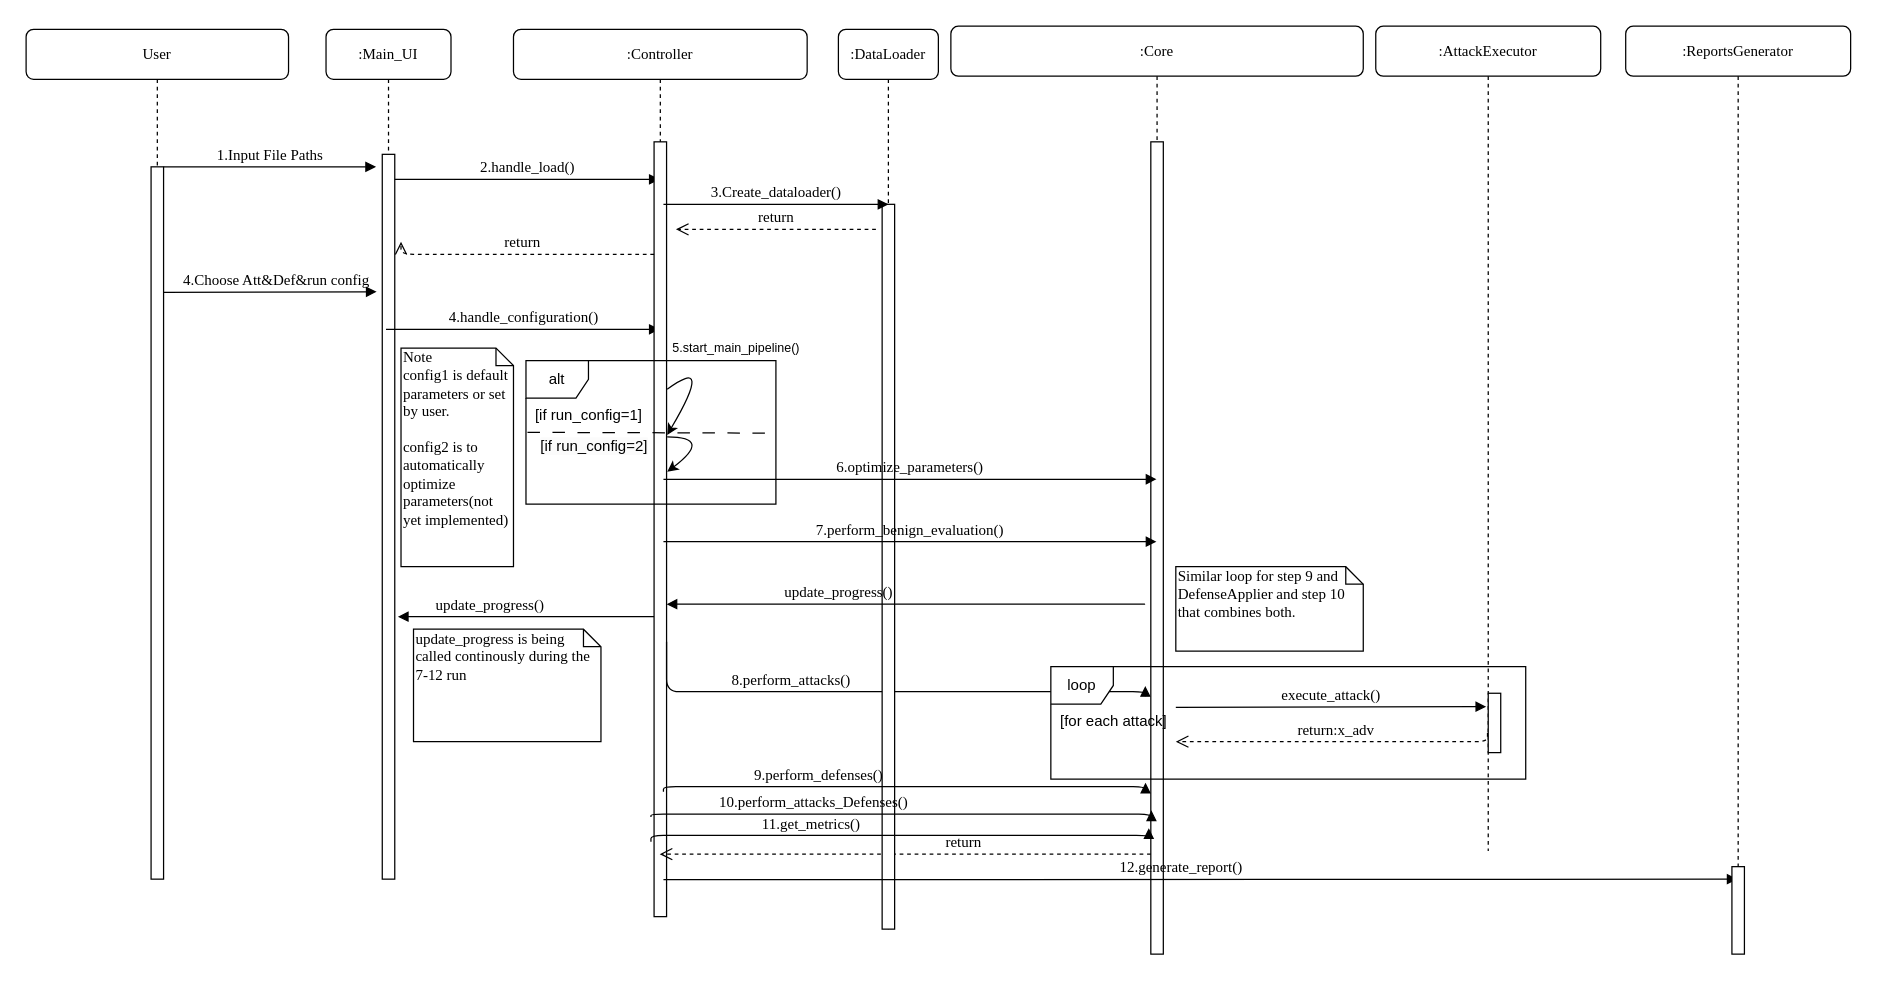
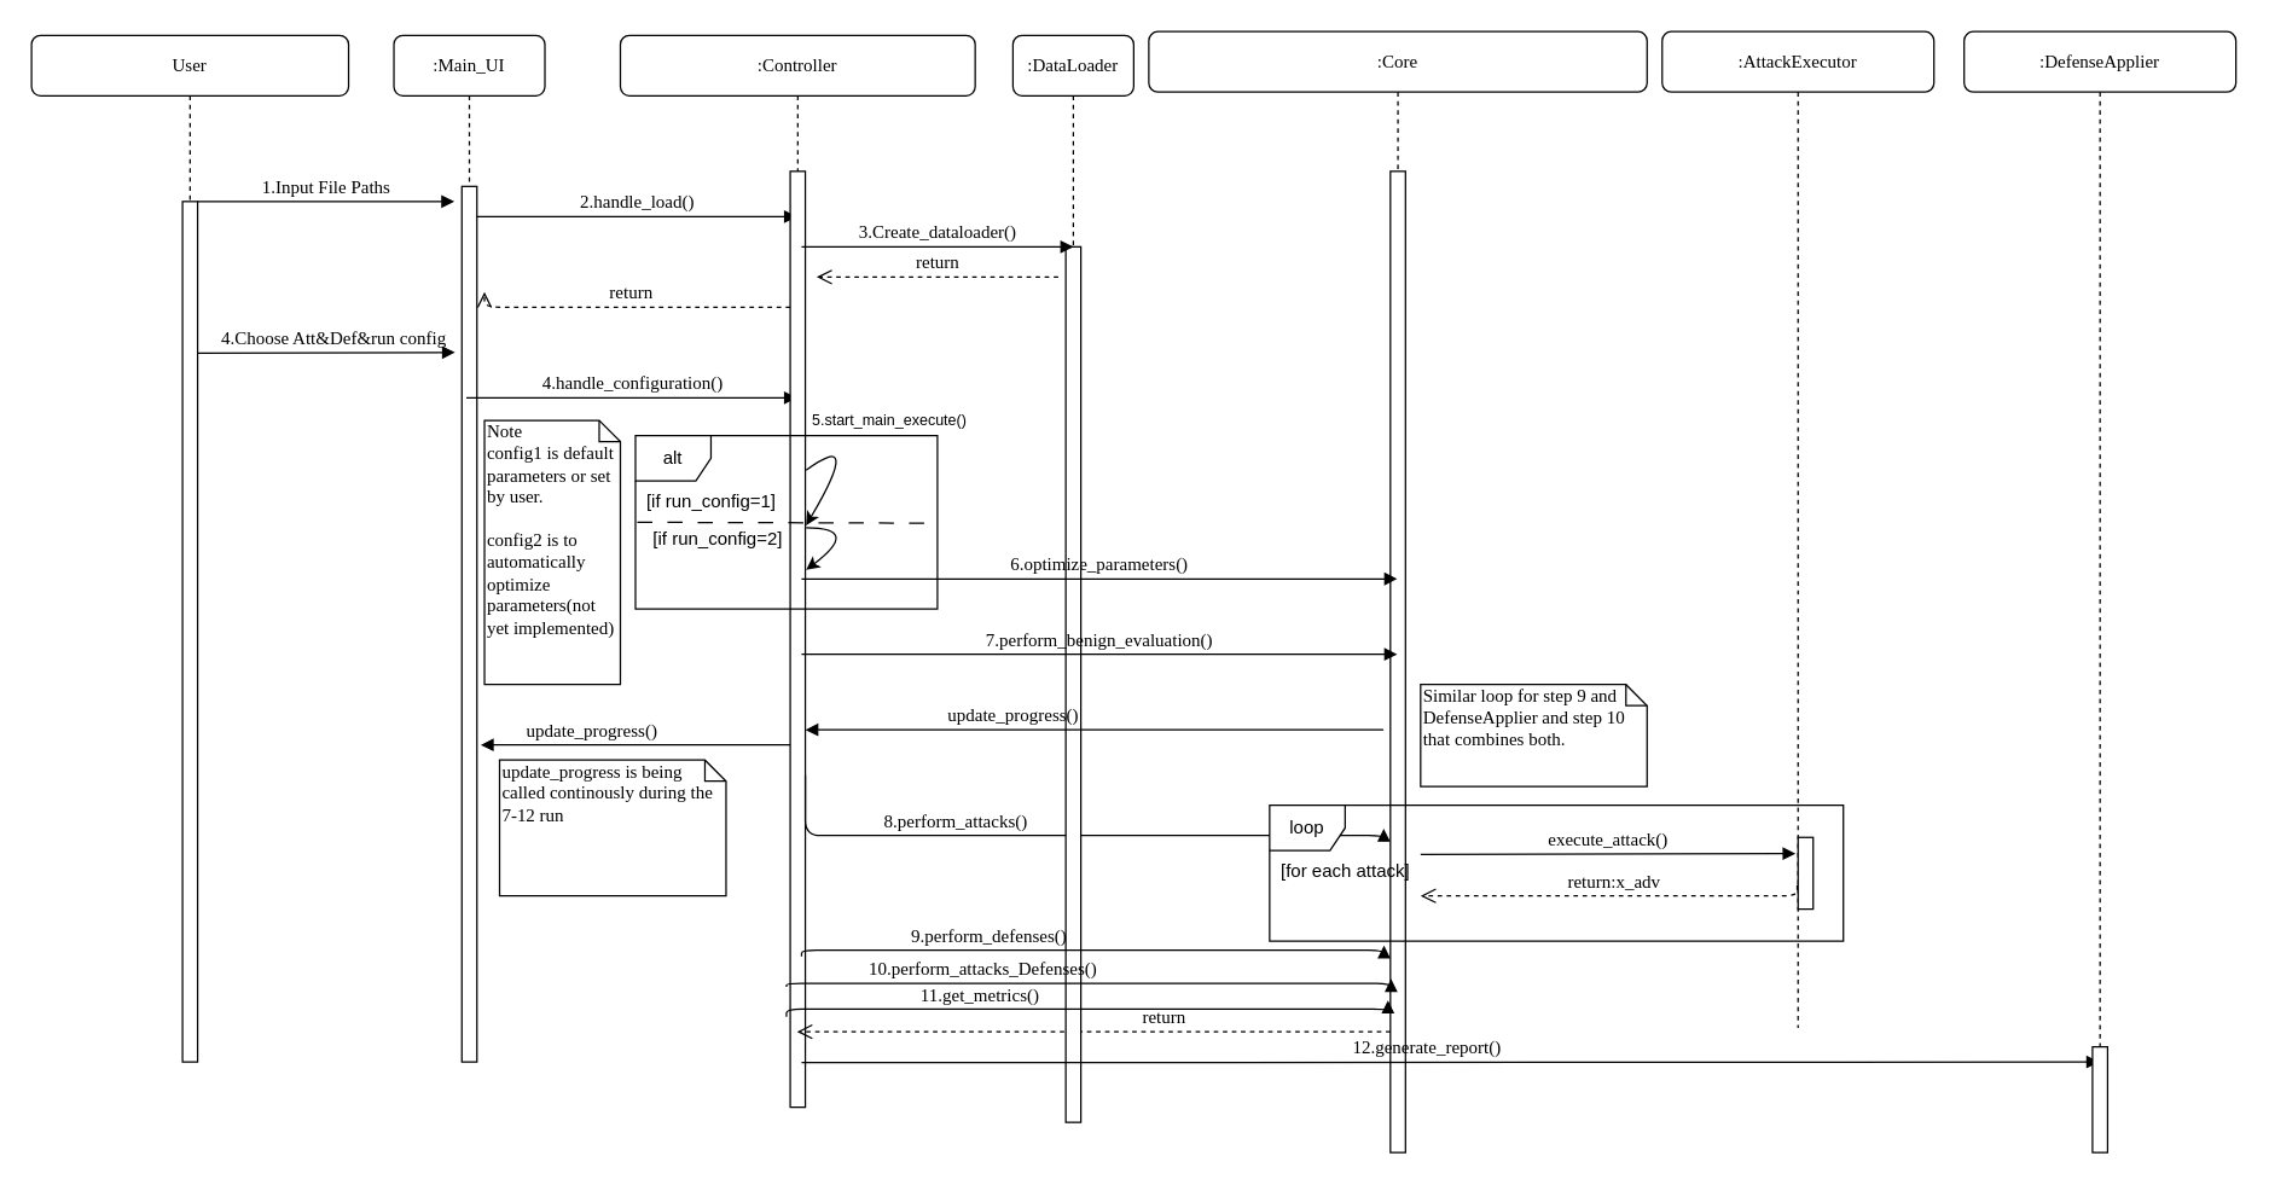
  <mxCell id="0" />
  <mxCell id="1" parent="0" />
  <mxCell id="2" value=":Main_UI" style="shape=umlLifeline;perimeter=lifelinePerimeter;whiteSpace=wrap;html=1;container=1;collapsible=0;recursiveResize=0;outlineConnect=0;rounded=1;shadow=0;comic=0;labelBackgroundColor=none;strokeWidth=1;fontFamily=Verdana;fontSize=12;align=center;" parent="1" vertex="1"><mxGeometry x="260" y="23" width="100" height="680" as="geometry" /></mxCell>
  <mxCell id="3" value="" style="html=1;points=[];perimeter=orthogonalPerimeter;rounded=0;shadow=0;comic=0;labelBackgroundColor=none;strokeWidth=1;fontFamily=Verdana;fontSize=12;align=center;" parent="2" vertex="1"><mxGeometry x="45" y="100" width="10" height="580" as="geometry" /></mxCell>
  <mxCell id="4" value="4.handle_configuration()" style="html=1;verticalAlign=bottom;endArrow=block;labelBackgroundColor=none;fontFamily=Verdana;fontSize=12;edgeStyle=elbowEdgeStyle;elbow=vertical;exitX=0.1;exitY=0.8;exitDx=0;exitDy=0;exitPerimeter=0;" edge="1" parent="2" target="6"><mxGeometry relative="1" as="geometry"><mxPoint x="48" y="240" as="sourcePoint" /><mxPoint x="230" y="240" as="targetPoint" /><mxPoint as="offset" /></mxGeometry></mxCell>
  <mxCell id="5" value="2.handle_load()" style="html=1;verticalAlign=bottom;endArrow=block;labelBackgroundColor=none;fontFamily=Verdana;fontSize=12;edgeStyle=elbowEdgeStyle;elbow=vertical;" parent="2" target="6" edge="1"><mxGeometry relative="1" as="geometry"><mxPoint x="55" y="120" as="sourcePoint" /><mxPoint x="230" y="115" as="targetPoint" /></mxGeometry></mxCell>
  <mxCell id="6" value=":Controller" style="shape=umlLifeline;perimeter=lifelinePerimeter;whiteSpace=wrap;html=1;container=1;collapsible=0;recursiveResize=0;outlineConnect=0;rounded=1;shadow=0;comic=0;labelBackgroundColor=none;strokeWidth=1;fontFamily=Verdana;fontSize=12;align=center;" parent="1" vertex="1"><mxGeometry x="410" y="23" width="235" height="710" as="geometry" /></mxCell>
  <mxCell id="7" value="" style="html=1;points=[];perimeter=orthogonalPerimeter;rounded=0;shadow=0;comic=0;labelBackgroundColor=none;strokeWidth=1;fontFamily=Verdana;fontSize=12;align=center;" parent="6" vertex="1"><mxGeometry x="112.5" y="90" width="10" height="620" as="geometry" /></mxCell>
  <mxCell id="8" value="" style="curved=1;endArrow=classic;html=1;rounded=0;exitX=1;exitY=0.387;exitDx=0;exitDy=0;exitPerimeter=0;entryX=1;entryY=0.446;entryDx=0;entryDy=0;entryPerimeter=0;" edge="1" parent="6"><mxGeometry width="50" height="50" relative="1" as="geometry"><mxPoint x="123" y="287.94" as="sourcePoint" /><mxPoint x="123" y="324.52" as="targetPoint" /><Array as="points"><mxPoint x="161" y="260" /></Array></mxGeometry></mxCell>
- <mxCell id="9" value="&lt;p style=&quot;line-height: 120%;&quot;&gt;&lt;font style=&quot;font-size: 10px;&quot;&gt;5.start_main&lt;/font&gt;&lt;span style=&quot;font-size: 10px; background-color: initial;&quot;&gt;_pipeline()&lt;/span&gt;&lt;/p&gt;" style="text;html=1;align=center;verticalAlign=middle;resizable=0;points=[];autosize=1;strokeColor=none;fillColor=none;" vertex="1" parent="6"><mxGeometry x="112.5" y="230" width="130" height="50" as="geometry" /></mxCell>
+ <mxCell id="9" value="&lt;p style=&quot;line-height: 120%;&quot;&gt;&lt;font style=&quot;font-size: 10px;&quot;&gt;5.start_main&lt;/font&gt;&lt;span style=&quot;font-size: 10px; background-color: initial;&quot;&gt;_execute()&lt;/span&gt;&lt;/p&gt;" style="text;html=1;align=center;verticalAlign=middle;resizable=0;points=[];autosize=1;strokeColor=none;fillColor=none;" vertex="1" parent="6"><mxGeometry x="112.5" y="230" width="130" height="50" as="geometry" /></mxCell>
  <mxCell id="10" value="alt" style="shape=umlFrame;whiteSpace=wrap;html=1;pointerEvents=0;recursiveResize=0;container=1;collapsible=0;width=50;" vertex="1" parent="6"><mxGeometry x="10" y="265" width="200" height="115" as="geometry" /></mxCell>
  <mxCell id="11" value="[if run_config=1]" style="text;align=center;html=1;" vertex="1" parent="10"><mxGeometry width="100" height="20" relative="1" as="geometry"><mxPoint y="30" as="offset" /></mxGeometry></mxCell>
  <mxCell id="12" value="&lt;span style=&quot;color: rgb(0, 0, 0); font-family: Helvetica; font-size: 12px; font-style: normal; font-variant-ligatures: normal; font-variant-caps: normal; font-weight: 400; letter-spacing: normal; orphans: 2; text-align: center; text-indent: 0px; text-transform: none; widows: 2; word-spacing: 0px; -webkit-text-stroke-width: 0px; white-space: nowrap; background-color: rgb(251, 251, 251); text-decoration-thickness: initial; text-decoration-style: initial; text-decoration-color: initial; display: inline !important; float: none;&quot;&gt;[if run_config=2]&lt;/span&gt;" style="text;whiteSpace=wrap;html=1;" vertex="1" parent="10"><mxGeometry x="10" y="55" width="120" height="40" as="geometry" /></mxCell>
  <mxCell id="13" value="" style="curved=1;endArrow=classic;html=1;rounded=0;exitX=1;exitY=0.387;exitDx=0;exitDy=0;exitPerimeter=0;entryX=1;entryY=0.446;entryDx=0;entryDy=0;entryPerimeter=0;" edge="1" parent="10"><mxGeometry width="50" height="50" relative="1" as="geometry"><mxPoint x="113" y="61" as="sourcePoint" /><mxPoint x="113" y="89" as="targetPoint" /><Array as="points"><mxPoint x="150" y="61" /></Array></mxGeometry></mxCell>
  <mxCell id="14" value="" style="endArrow=none;startArrow=none;endFill=0;startFill=0;endSize=8;html=1;verticalAlign=bottom;dashed=1;labelBackgroundColor=none;dashPattern=10 10;rounded=0;entryX=0.997;entryY=0.505;entryDx=0;entryDy=0;entryPerimeter=0;exitX=0.006;exitY=0.5;exitDx=0;exitDy=0;exitPerimeter=0;" edge="1" parent="6" source="10" target="10"><mxGeometry width="160" relative="1" as="geometry"><mxPoint x="310" y="304.5" as="sourcePoint" /><mxPoint x="470" y="304.5" as="targetPoint" /></mxGeometry></mxCell>
  <mxCell id="15" value="update_progress()" style="html=1;verticalAlign=bottom;endArrow=block;labelBackgroundColor=none;fontFamily=Verdana;fontSize=12;edgeStyle=elbowEdgeStyle;elbow=vertical;" edge="1" parent="6"><mxGeometry x="0.291" relative="1" as="geometry"><mxPoint x="112.5" y="470" as="sourcePoint" /><mxPoint x="-92.5" y="470" as="targetPoint" /><Array as="points" /><mxPoint as="offset" /></mxGeometry></mxCell>
  <mxCell id="16" value="8.perform_attacks()" style="html=1;verticalAlign=bottom;endArrow=block;labelBackgroundColor=none;fontFamily=Verdana;fontSize=12;edgeStyle=elbowEdgeStyle;elbow=vertical;entryX=-0.439;entryY=0.67;entryDx=0;entryDy=0;entryPerimeter=0;" edge="1" parent="6" target="19"><mxGeometry x="-0.351" relative="1" as="geometry"><mxPoint x="122.5" y="490.11" as="sourcePoint" /><mxPoint x="410" y="490" as="targetPoint" /><Array as="points"><mxPoint x="380" y="530" /><mxPoint x="360" y="510" /></Array><mxPoint as="offset" /></mxGeometry></mxCell>
  <mxCell id="17" value="update_progress is being called continously during the 7-12 run" style="shape=note;whiteSpace=wrap;html=1;size=14;verticalAlign=top;align=left;spacingTop=-6;rounded=0;shadow=0;comic=0;labelBackgroundColor=none;strokeWidth=1;fontFamily=Verdana;fontSize=12" vertex="1" parent="6"><mxGeometry x="-80" y="480" width="150" height="90" as="geometry" /></mxCell>
  <mxCell id="18" value=":Core" style="shape=umlLifeline;perimeter=lifelinePerimeter;whiteSpace=wrap;html=1;container=1;collapsible=0;recursiveResize=0;outlineConnect=0;rounded=1;shadow=0;comic=0;labelBackgroundColor=none;strokeWidth=1;fontFamily=Verdana;fontSize=12;align=center;" parent="1" vertex="1"><mxGeometry x="760" y="20.5" width="330" height="740" as="geometry" /></mxCell>
  <mxCell id="19" value="" style="html=1;points=[];perimeter=orthogonalPerimeter;rounded=0;shadow=0;comic=0;labelBackgroundColor=none;strokeWidth=1;fontFamily=Verdana;fontSize=12;align=center;" vertex="1" parent="18"><mxGeometry x="160" y="92.5" width="10" height="650" as="geometry" /></mxCell>
  <mxCell id="20" value="Similar loop for step 9 and DefenseApplier and step 10 that combines both." style="shape=note;whiteSpace=wrap;html=1;size=14;verticalAlign=top;align=left;spacingTop=-6;rounded=0;shadow=0;comic=0;labelBackgroundColor=none;strokeWidth=1;fontFamily=Verdana;fontSize=12" vertex="1" parent="18"><mxGeometry x="180" y="432.5" width="150" height="67.5" as="geometry" /></mxCell>
  <mxCell id="21" value="return" style="html=1;verticalAlign=bottom;endArrow=open;dashed=1;endSize=8;labelBackgroundColor=none;fontFamily=Verdana;fontSize=12;edgeStyle=elbowEdgeStyle;elbow=vertical;" edge="1" parent="18" target="6"><mxGeometry x="-0.237" relative="1" as="geometry"><mxPoint x="-43" y="652.5" as="targetPoint" /><Array as="points"><mxPoint x="107" y="662.5" /><mxPoint x="32" y="632.5" /><mxPoint x="62" y="632.5" /></Array><mxPoint x="160" y="662.5" as="sourcePoint" /><mxPoint as="offset" /></mxGeometry></mxCell>
- <mxCell id="22" value=":ReportsGenerator" style="shape=umlLifeline;perimeter=lifelinePerimeter;whiteSpace=wrap;html=1;container=1;collapsible=0;recursiveResize=0;outlineConnect=0;rounded=1;shadow=0;comic=0;labelBackgroundColor=none;strokeWidth=1;fontFamily=Verdana;fontSize=12;align=center;" parent="1" vertex="1"><mxGeometry x="1300" y="20.5" width="180" height="690" as="geometry" /></mxCell>
+ <mxCell id="22" value=":DefenseApplier" style="shape=umlLifeline;perimeter=lifelinePerimeter;whiteSpace=wrap;html=1;container=1;collapsible=0;recursiveResize=0;outlineConnect=0;rounded=1;shadow=0;comic=0;labelBackgroundColor=none;strokeWidth=1;fontFamily=Verdana;fontSize=12;align=center;" parent="1" vertex="1"><mxGeometry x="1300" y="20.5" width="180" height="690" as="geometry" /></mxCell>
  <mxCell id="23" value="User" style="shape=umlLifeline;perimeter=lifelinePerimeter;whiteSpace=wrap;html=1;container=1;collapsible=0;recursiveResize=0;outlineConnect=0;rounded=1;shadow=0;comic=0;labelBackgroundColor=none;strokeWidth=1;fontFamily=Verdana;fontSize=12;align=center;" parent="1" vertex="1"><mxGeometry y="23" width="210" height="680" as="geometry" x="20" /></mxCell>
  <mxCell id="24" value="" style="html=1;points=[];perimeter=orthogonalPerimeter;rounded=0;shadow=0;comic=0;labelBackgroundColor=none;strokeWidth=1;fontFamily=Verdana;fontSize=12;align=center;" parent="23" vertex="1"><mxGeometry x="100" y="110" width="10" height="570" as="geometry" /></mxCell>
  <mxCell id="25" value="1.Input File Paths" style="html=1;verticalAlign=bottom;endArrow=block;labelBackgroundColor=none;fontFamily=Verdana;fontSize=12;edgeStyle=elbowEdgeStyle;elbow=vertical;" parent="1" source="24" edge="1"><mxGeometry relative="1" as="geometry"><mxPoint x="240" y="133" as="sourcePoint" /><mxPoint x="300" y="133" as="targetPoint" /></mxGeometry></mxCell>
  <mxCell id="26" value="return" style="html=1;verticalAlign=bottom;endArrow=open;dashed=1;endSize=8;labelBackgroundColor=none;fontFamily=Verdana;fontSize=12;edgeStyle=elbowEdgeStyle;elbow=vertical;" edge="1" parent="1" source="7"><mxGeometry relative="1" as="geometry"><mxPoint x="320" y="193" as="targetPoint" /><Array as="points"><mxPoint x="470" y="203" /><mxPoint x="395" y="173" /><mxPoint x="425" y="173" /></Array><mxPoint x="450" y="173" as="sourcePoint" /></mxGeometry></mxCell>
  <mxCell id="27" value="Note&lt;br&gt;config1 is default parameters or set by user.&lt;br&gt;&lt;br&gt;config2 is to automatically optimize parameters(not yet implemented)" style="shape=note;whiteSpace=wrap;html=1;size=14;verticalAlign=top;align=left;spacingTop=-6;rounded=0;shadow=0;comic=0;labelBackgroundColor=none;strokeWidth=1;fontFamily=Verdana;fontSize=12" parent="1" vertex="1"><mxGeometry x="320" y="278" width="90" height="175" as="geometry" /></mxCell>
  <mxCell id="28" value=":DataLoader" style="shape=umlLifeline;perimeter=lifelinePerimeter;whiteSpace=wrap;html=1;container=1;collapsible=0;recursiveResize=0;outlineConnect=0;rounded=1;shadow=0;comic=0;labelBackgroundColor=none;strokeWidth=1;fontFamily=Verdana;fontSize=12;align=center;" parent="1" vertex="1"><mxGeometry x="670" y="23" width="80" height="720" as="geometry" /></mxCell>
  <mxCell id="29" value="" style="html=1;points=[];perimeter=orthogonalPerimeter;rounded=0;shadow=0;comic=0;labelBackgroundColor=none;strokeWidth=1;fontFamily=Verdana;fontSize=12;align=center;" parent="28" vertex="1"><mxGeometry x="35" y="140" width="10" height="580" as="geometry" /></mxCell>
  <mxCell id="30" value="update_progress()" style="html=1;verticalAlign=bottom;endArrow=block;labelBackgroundColor=none;fontFamily=Verdana;fontSize=12;edgeStyle=elbowEdgeStyle;elbow=vertical;" edge="1" parent="28"><mxGeometry x="0.489" relative="1" as="geometry"><mxPoint x="102.5" y="460" as="sourcePoint" /><mxPoint x="-137.5" y="460" as="targetPoint" /><Array as="points"><mxPoint x="250" y="460" /></Array><mxPoint as="offset" /></mxGeometry></mxCell>
  <mxCell id="31" value="12.generate_report()" style="html=1;verticalAlign=bottom;endArrow=block;labelBackgroundColor=none;fontFamily=Verdana;fontSize=12;edgeStyle=elbowEdgeStyle;elbow=vertical;" edge="1" parent="28" target="22"><mxGeometry x="-0.038" relative="1" as="geometry"><mxPoint x="-140" y="680.44" as="sourcePoint" /><mxPoint x="380" y="680.22" as="targetPoint" /><mxPoint as="offset" /></mxGeometry></mxCell>
  <mxCell id="32" value="3.Create_dataloader()" style="html=1;verticalAlign=bottom;endArrow=block;labelBackgroundColor=none;fontFamily=Verdana;fontSize=12;edgeStyle=elbowEdgeStyle;elbow=vertical;" edge="1" parent="1"><mxGeometry relative="1" as="geometry"><mxPoint x="530" y="163" as="sourcePoint" /><mxPoint x="710" y="163" as="targetPoint" /></mxGeometry></mxCell>
  <mxCell id="33" value="return" style="html=1;verticalAlign=bottom;endArrow=open;dashed=1;endSize=8;labelBackgroundColor=none;fontFamily=Verdana;fontSize=12;edgeStyle=elbowEdgeStyle;elbow=vertical;" edge="1" parent="1"><mxGeometry relative="1" as="geometry"><mxPoint x="540" y="183" as="targetPoint" /><Array as="points"><mxPoint x="595" y="183" /><mxPoint x="625" y="183" /></Array><mxPoint x="700" y="183" as="sourcePoint" /></mxGeometry></mxCell>
  <mxCell id="34" value="4.Choose Att&amp;amp;Def&amp;amp;run config" style="html=1;verticalAlign=bottom;endArrow=block;labelBackgroundColor=none;fontFamily=Verdana;fontSize=12;edgeStyle=elbowEdgeStyle;elbow=vertical;" edge="1" parent="1"><mxGeometry x="0.053" y="1" relative="1" as="geometry"><mxPoint x="130" y="233.5" as="sourcePoint" /><mxPoint x="300.5" y="233" as="targetPoint" /><Array as="points" /><mxPoint y="1" as="offset" /></mxGeometry></mxCell>
  <mxCell id="35" value="6.optimize_parameters()" style="html=1;verticalAlign=bottom;endArrow=block;labelBackgroundColor=none;fontFamily=Verdana;fontSize=12;edgeStyle=elbowEdgeStyle;elbow=vertical;" edge="1" parent="1" target="18"><mxGeometry relative="1" as="geometry"><mxPoint x="530" y="383" as="sourcePoint" /><mxPoint x="710" y="383" as="targetPoint" /></mxGeometry></mxCell>
  <mxCell id="36" value="7.perform_benign_evaluation()" style="html=1;verticalAlign=bottom;endArrow=block;labelBackgroundColor=none;fontFamily=Verdana;fontSize=12;edgeStyle=elbowEdgeStyle;elbow=vertical;" edge="1" parent="1" target="18"><mxGeometry relative="1" as="geometry"><mxPoint x="530" y="433" as="sourcePoint" /><mxPoint x="855" y="433" as="targetPoint" /></mxGeometry></mxCell>
  <mxCell id="37" value="11.get_metrics()" style="html=1;verticalAlign=bottom;endArrow=block;labelBackgroundColor=none;fontFamily=Verdana;fontSize=12;edgeStyle=elbowEdgeStyle;elbow=vertical;entryX=-0.163;entryY=0.845;entryDx=0;entryDy=0;entryPerimeter=0;" edge="1" parent="1" target="19"><mxGeometry x="-0.351" relative="1" as="geometry"><mxPoint x="520" y="673.11" as="sourcePoint" /><mxPoint x="852.5" y="673" as="targetPoint" /><mxPoint as="offset" /></mxGeometry></mxCell>
  <mxCell id="38" value="10.perform_attacks_Defenses()" style="html=1;verticalAlign=bottom;endArrow=block;labelBackgroundColor=none;fontFamily=Verdana;fontSize=12;edgeStyle=elbowEdgeStyle;elbow=vertical;entryX=0.047;entryY=0.823;entryDx=0;entryDy=0;entryPerimeter=0;" edge="1" parent="1" target="19"><mxGeometry x="-0.351" relative="1" as="geometry"><mxPoint x="520" y="653.22" as="sourcePoint" /><mxPoint x="910" y="663" as="targetPoint" /><mxPoint as="offset" /></mxGeometry></mxCell>
  <mxCell id="39" value="9.perform_defenses()" style="html=1;verticalAlign=bottom;endArrow=block;labelBackgroundColor=none;fontFamily=Verdana;fontSize=12;edgeStyle=elbowEdgeStyle;elbow=vertical;entryX=-0.426;entryY=0.789;entryDx=0;entryDy=0;entryPerimeter=0;" edge="1" parent="1" target="19"><mxGeometry x="-0.351" relative="1" as="geometry"><mxPoint x="530" y="633.11" as="sourcePoint" /><mxPoint x="910" y="636" as="targetPoint" /><mxPoint as="offset" /></mxGeometry></mxCell>
  <mxCell id="40" value=":AttackExecutor" style="shape=umlLifeline;perimeter=lifelinePerimeter;whiteSpace=wrap;html=1;container=1;collapsible=0;recursiveResize=0;outlineConnect=0;rounded=1;shadow=0;comic=0;labelBackgroundColor=none;strokeWidth=1;fontFamily=Verdana;fontSize=12;align=center;" vertex="1" parent="1"><mxGeometry x="1100" y="20.5" width="180" height="660" as="geometry" /></mxCell>
  <mxCell id="41" value="loop" style="shape=umlFrame;whiteSpace=wrap;html=1;pointerEvents=0;recursiveResize=0;container=1;collapsible=0;width=50;" vertex="1" parent="40"><mxGeometry x="-260" y="512.5" width="380" height="90" as="geometry" /></mxCell>
  <mxCell id="42" value="[for each attack]" style="text;align=center;html=1;" vertex="1" parent="41"><mxGeometry width="100" height="20" relative="1" as="geometry"><mxPoint y="30" as="offset" /></mxGeometry></mxCell>
  <mxCell id="43" value="execute_attack()" style="html=1;verticalAlign=bottom;endArrow=block;labelBackgroundColor=none;fontFamily=Verdana;fontSize=12;edgeStyle=elbowEdgeStyle;elbow=vertical;entryX=-0.163;entryY=0.226;entryDx=0;entryDy=0;entryPerimeter=0;" edge="1" parent="41" target="44"><mxGeometry relative="1" as="geometry"><mxPoint x="100" y="32.5" as="sourcePoint" /><mxPoint x="360" y="36.5" as="targetPoint" /></mxGeometry></mxCell>
  <mxCell id="44" value="" style="html=1;points=[];perimeter=orthogonalPerimeter;rounded=0;shadow=0;comic=0;labelBackgroundColor=none;strokeColor=#000000;strokeWidth=1;fillColor=#FFFFFF;fontFamily=Verdana;fontSize=12;fontColor=#000000;align=center;" vertex="1" parent="41"><mxGeometry x="350" y="21.25" width="10" height="47.5" as="geometry" /></mxCell>
  <mxCell id="45" value="return:x_adv" style="html=1;verticalAlign=bottom;endArrow=open;dashed=1;endSize=8;labelBackgroundColor=none;fontFamily=Verdana;fontSize=12;edgeStyle=elbowEdgeStyle;elbow=vertical;exitX=-0.058;exitY=0.67;exitDx=0;exitDy=0;exitPerimeter=0;" edge="1" parent="41" source="44"><mxGeometry relative="1" as="geometry"><mxPoint x="100" y="60" as="targetPoint" /><Array as="points"><mxPoint x="155" y="60" /><mxPoint x="185" y="60" /></Array><mxPoint x="260" y="60" as="sourcePoint" /></mxGeometry></mxCell>
  <mxCell id="46" value="" style="html=1;points=[];perimeter=orthogonalPerimeter;rounded=0;shadow=0;comic=0;labelBackgroundColor=none;strokeColor=#000000;strokeWidth=1;fillColor=#FFFFFF;fontFamily=Verdana;fontSize=12;fontColor=#000000;align=center;" parent="1" vertex="1"><mxGeometry x="1385" y="693" width="10" height="70" as="geometry" /></mxCell>
